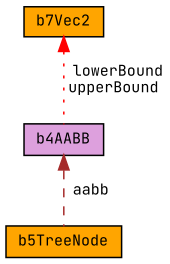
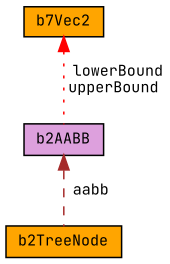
  digraph {
    fontname="JetBrains Mono"
    node [color=black fillcolor=orange fontname="JetBrains Mono" fontsize=10 shape=record style=filled]
    edge [dir=back fontname="JetBrains Mono" fontsize=10 labelfontname=Helvetica labelfontsize=10]
-   n1 [fontcolor=black height=0.2 label=b5TreeNode width=0.4]
-   n2 [fillcolor=plum height=0.2 label=b4AABB width=0.4]
+   n1 [fontcolor=black height=0.2 label=b2TreeNode width=0.4]
+   n2 [fillcolor=plum height=0.2 label=b2AABB width=0.4]
    n3 [height=0.2 label=b7Vec2 width=0.4]
    n2 -> n1 [color=brown label=" aabb" style=dashed]
    n3 -> n2 [color=red label=" lowerBound\nupperBound" style=dotted]
  }
